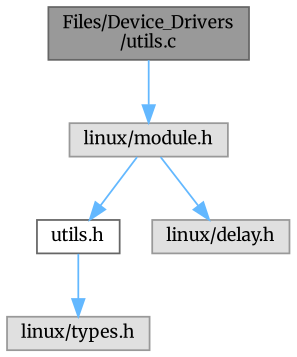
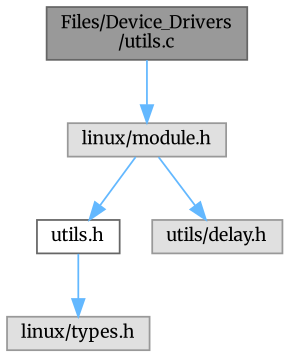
  digraph {
    fontname=Merriweather
    node [color=grey60 fillcolor="#E0E0E0" fontname=Merriweather fontsize=10 shape=box style=filled]
    edge [color=steelblue1 fontname=Merriweather fontsize=10 labelfontname=Helvetica labelfontsize=10 style=solid]
    n1 [color=gray40 fillcolor=grey60 fontcolor=black height=0.2 label="Files/Device_Drivers\l/utils.c" width=0.4]
    n2 [height=0.2 label="linux/module.h" width=0.4]
    n3 [color=grey40 fillcolor=white height=0.2 label="utils.h" width=0.4]
    n4 [height=0.2 label="linux/types.h" width=0.4]
-   n5 [height=0.2 label="linux/delay.h" width=0.4]
+   n5 [height=0.2 label="utils/delay.h" width=0.4]
    n1 -> n2
    n2 -> n3
    n2 -> n5
    n3 -> n4
  }
